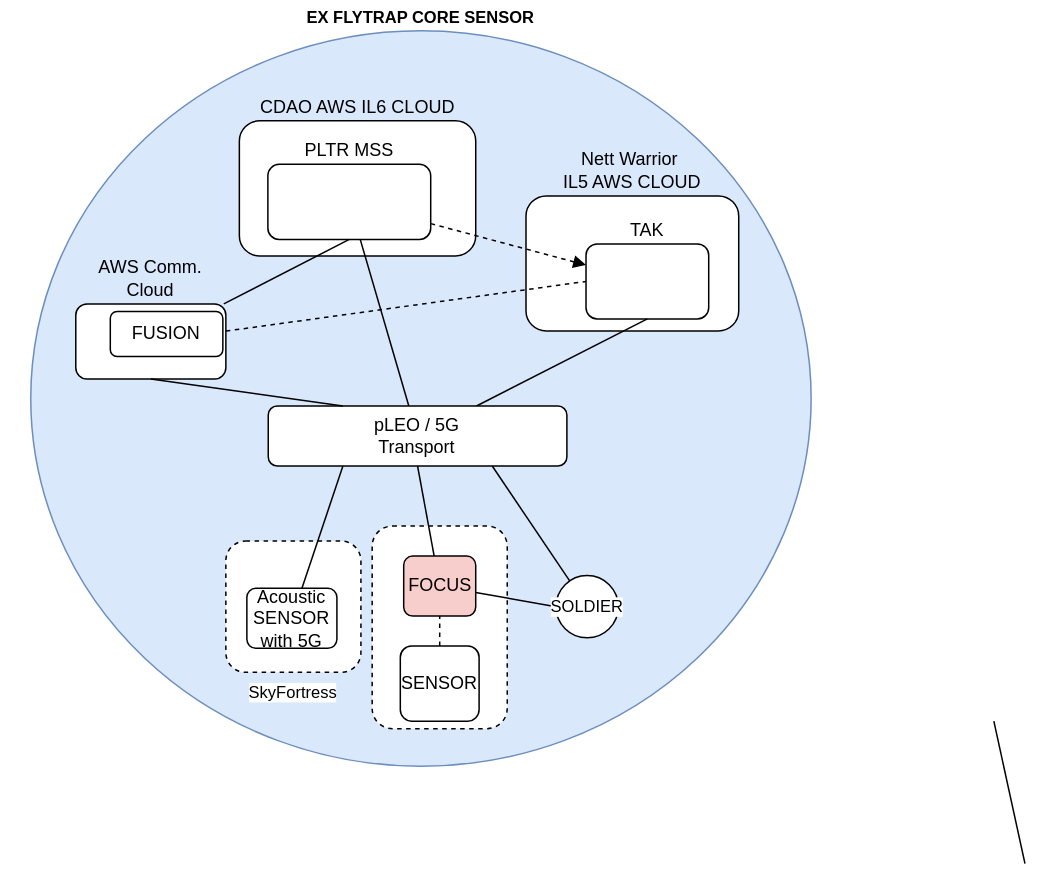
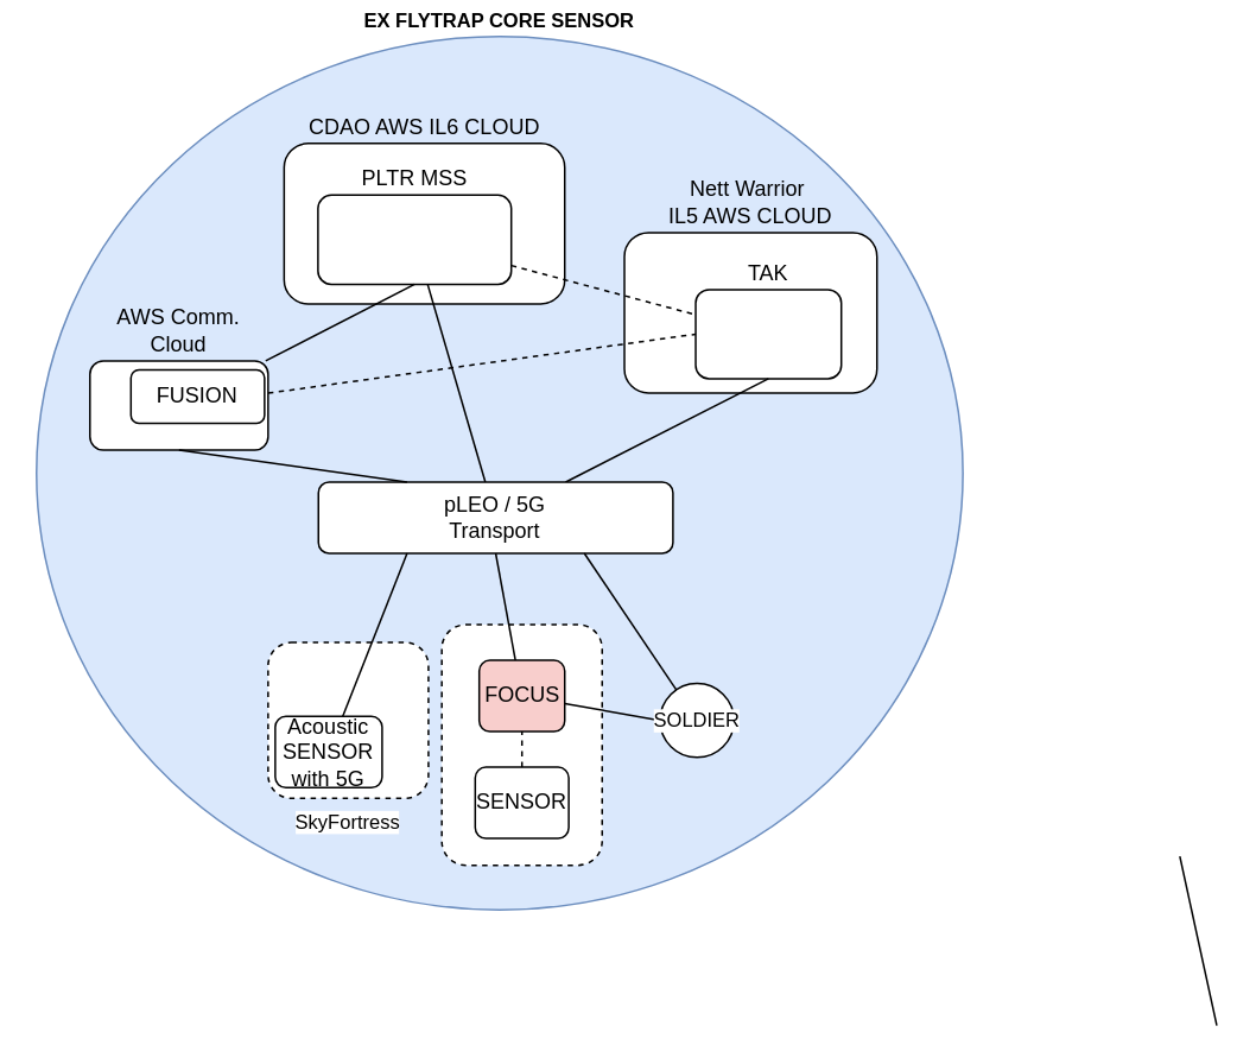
  <mxCell id="0" />
  <mxCell id="1" parent="0" />
  <mxCell id="2" value="&lt;b&gt;EX FLYTRAP CORE SENSOR&lt;/b&gt;" style="ellipse;whiteSpace=wrap;html=1;fontFamily=Helvetica;fontSize=11;labelBackgroundColor=default;fillColor=#dae8fc;strokeColor=#6c8ebf;labelPosition=center;verticalLabelPosition=top;align=center;verticalAlign=bottom;" parent="1" vertex="1"><mxGeometry x="20" y="20" width="520" height="490" as="geometry" /></mxCell>
  <mxCell id="3" value="CDAO AWS IL6 CLOUD" style="rounded=1;whiteSpace=wrap;html=1;labelPosition=center;verticalLabelPosition=top;align=center;verticalAlign=bottom;" parent="1" vertex="1"><mxGeometry x="159" y="80" width="157.5" height="90" as="geometry" /></mxCell>
  <mxCell id="4" value="" style="rounded=1;whiteSpace=wrap;html=1;fontFamily=Helvetica;fontSize=11;fontColor=default;labelBackgroundColor=default;dashed=1;labelPosition=center;verticalLabelPosition=bottom;align=center;verticalAlign=top;" parent="1" vertex="1"><mxGeometry x="247.5" y="350" width="90" height="135" as="geometry" /></mxCell>
  <mxCell id="5" value="Nett Warrior&amp;nbsp;&lt;div&gt;IL5 AWS CLOUD&lt;/div&gt;" style="rounded=1;whiteSpace=wrap;html=1;labelPosition=center;verticalLabelPosition=top;align=center;verticalAlign=bottom;" parent="1" vertex="1"><mxGeometry x="350" y="130" width="141.75" height="90" as="geometry" /></mxCell>
  <mxCell id="6" value="TAK" style="rounded=1;whiteSpace=wrap;html=1;labelPosition=center;verticalLabelPosition=top;align=center;verticalAlign=bottom;" parent="1" vertex="1"><mxGeometry x="390" y="162" width="81.75" height="50" as="geometry" /></mxCell>
  <mxCell id="7" style="rounded=0;orthogonalLoop=1;jettySize=auto;html=1;endArrow=none;startFill=0;" parent="1" edge="1"><mxGeometry relative="1" as="geometry"><mxPoint x="312.5" y="330" as="sourcePoint" /></mxGeometry></mxCell>
  <mxCell id="8" style="rounded=0;orthogonalLoop=1;jettySize=auto;html=1;entryX=0.5;entryY=1;entryDx=0;entryDy=0;endArrow=none;startFill=0;" parent="1" edge="1"><mxGeometry relative="1" as="geometry"><mxPoint x="312.5" y="404" as="targetPoint" /></mxGeometry></mxCell>
  <mxCell id="9" style="edgeStyle=none;shape=connector;rounded=0;orthogonalLoop=1;jettySize=auto;html=1;entryX=0.5;entryY=1;entryDx=0;entryDy=0;strokeColor=default;align=center;verticalAlign=middle;fontFamily=Helvetica;fontSize=11;fontColor=default;labelBackgroundColor=default;startFill=0;endArrow=none;" parent="1" source="11" target="6" edge="1"><mxGeometry relative="1" as="geometry" /></mxCell>
  <mxCell id="10" style="edgeStyle=none;shape=connector;rounded=0;orthogonalLoop=1;jettySize=auto;html=1;strokeColor=default;align=center;verticalAlign=middle;fontFamily=Helvetica;fontSize=11;fontColor=default;labelBackgroundColor=default;startFill=0;endArrow=none;" parent="1" source="11" target="22" edge="1"><mxGeometry relative="1" as="geometry" /></mxCell>
  <mxCell id="11" value="pLEO / 5G&lt;div&gt;Transport&lt;/div&gt;" style="rounded=1;whiteSpace=wrap;html=1;" parent="1" vertex="1"><mxGeometry x="178.25" y="270" width="199" height="40" as="geometry" /></mxCell>
  <mxCell id="12" style="edgeStyle=orthogonalEdgeStyle;rounded=0;orthogonalLoop=1;jettySize=auto;html=1;endArrow=none;startFill=0;" parent="1" edge="1"><mxGeometry relative="1" as="geometry"><mxPoint x="529.5" y="343" as="sourcePoint" /></mxGeometry></mxCell>
  <mxCell id="13" style="edgeStyle=orthogonalEdgeStyle;rounded=0;orthogonalLoop=1;jettySize=auto;html=1;entryX=0.5;entryY=1;entryDx=0;entryDy=0;endArrow=none;startFill=0;" parent="1" edge="1"><mxGeometry relative="1" as="geometry"><mxPoint x="530" y="407" as="targetPoint" /></mxGeometry></mxCell>
  <mxCell id="14" style="rounded=0;orthogonalLoop=1;jettySize=auto;html=1;entryX=1;entryY=0.5;entryDx=0;entryDy=0;endArrow=none;startFill=0;" parent="1" edge="1"><mxGeometry relative="1" as="geometry"><mxPoint x="645.363" y="440" as="sourcePoint" /></mxGeometry></mxCell>
  <mxCell id="15" style="rounded=0;orthogonalLoop=1;jettySize=auto;html=1;entryX=0.5;entryY=1;entryDx=0;entryDy=0;endArrow=none;startFill=0;" parent="1" edge="1"><mxGeometry relative="1" as="geometry"><mxPoint x="682.5" y="575" as="sourcePoint" /><mxPoint x="661.75" y="480" as="targetPoint" /></mxGeometry></mxCell>
  <mxCell id="16" style="edgeStyle=none;shape=connector;rounded=0;orthogonalLoop=1;jettySize=auto;html=1;entryX=0.5;entryY=1;entryDx=0;entryDy=0;strokeColor=default;align=center;verticalAlign=middle;fontFamily=Helvetica;fontSize=11;fontColor=default;labelBackgroundColor=default;startFill=0;endArrow=none;" edge="1" parent="1" source="18" target="11"><mxGeometry relative="1" as="geometry" /></mxCell>
  <mxCell id="17" style="edgeStyle=none;shape=connector;rounded=0;orthogonalLoop=1;jettySize=auto;html=1;entryX=0;entryY=0.5;entryDx=0;entryDy=0;strokeColor=default;align=center;verticalAlign=middle;fontFamily=Helvetica;fontSize=11;fontColor=default;labelBackgroundColor=default;startFill=0;endArrow=none;" edge="1" parent="1" source="18" target="32"><mxGeometry relative="1" as="geometry" /></mxCell>
  <mxCell id="18" value="FOCUS" style="rounded=1;whiteSpace=wrap;html=1;fillColor=#f8cecc;" parent="1" vertex="1"><mxGeometry x="268.5" y="370" width="48" height="40" as="geometry" /></mxCell>
- <mxCell id="19" value="SENSOR" style="rounded=1;whiteSpace=wrap;html=1;" parent="1" vertex="1"><mxGeometry x="266.25" y="430" width="52.5" height="50" as="geometry" /></mxCell>
+ <mxCell id="19" value="SENSOR" style="rounded=1;whiteSpace=wrap;html=1;" parent="1" vertex="1"><mxGeometry x="266.25" y="430" width="52.5" height="40" as="geometry" /></mxCell>
  <mxCell id="20" value="" style="rounded=0;orthogonalLoop=1;jettySize=auto;html=1;entryX=0.5;entryY=1;entryDx=0;entryDy=0;endArrow=none;startFill=0;dashed=1;" parent="1" source="19" target="18" edge="1"><mxGeometry relative="1" as="geometry"><mxPoint x="63.25" y="475" as="sourcePoint" /><mxPoint x="78.25" y="535" as="targetPoint" /></mxGeometry></mxCell>
- <mxCell id="21" style="rounded=0;orthogonalLoop=1;jettySize=auto;html=1;endArrow=block;startFill=0;dashed=1;" edge="1" parent="1" source="22" target="6"><mxGeometry relative="1" as="geometry" /></mxCell>
+ <mxCell id="21" style="rounded=0;orthogonalLoop=1;jettySize=auto;html=1;endArrow=none;startFill=0;dashed=1;" edge="1" parent="1" source="22" target="6"><mxGeometry relative="1" as="geometry" /></mxCell>
  <mxCell id="22" value="PLTR MSS" style="rounded=1;whiteSpace=wrap;html=1;labelPosition=center;verticalLabelPosition=top;align=center;verticalAlign=bottom;" parent="1" vertex="1"><mxGeometry x="178" y="109" width="108.5" height="50" as="geometry" /></mxCell>
  <mxCell id="23" style="edgeStyle=none;shape=connector;rounded=0;orthogonalLoop=1;jettySize=auto;html=1;entryX=0.5;entryY=1;entryDx=0;entryDy=0;strokeColor=default;align=center;verticalAlign=middle;fontFamily=Helvetica;fontSize=11;fontColor=default;labelBackgroundColor=default;startFill=0;endArrow=none;" parent="1" source="25" target="22" edge="1"><mxGeometry relative="1" as="geometry" /></mxCell>
  <mxCell id="24" style="edgeStyle=none;shape=connector;rounded=0;orthogonalLoop=1;jettySize=auto;html=1;entryX=0;entryY=0.5;entryDx=0;entryDy=0;strokeColor=default;align=center;verticalAlign=middle;fontFamily=Helvetica;fontSize=11;fontColor=default;labelBackgroundColor=default;startFill=0;endArrow=none;dashed=1;" parent="1" source="25" target="6" edge="1"><mxGeometry relative="1" as="geometry" /></mxCell>
  <mxCell id="25" value="AWS Comm. Cloud" style="rounded=1;whiteSpace=wrap;html=1;labelPosition=center;verticalLabelPosition=top;align=center;verticalAlign=bottom;" parent="1" vertex="1"><mxGeometry x="50" y="202" width="100" height="50" as="geometry" /></mxCell>
  <mxCell id="26" value="SkyFortress" style="rounded=1;whiteSpace=wrap;html=1;fontFamily=Helvetica;fontSize=11;fontColor=default;labelBackgroundColor=default;dashed=1;labelPosition=center;verticalLabelPosition=bottom;align=center;verticalAlign=top;" parent="1" vertex="1"><mxGeometry x="150" y="360" width="90" height="87.5" as="geometry" /></mxCell>
  <mxCell id="27" style="edgeStyle=none;shape=connector;rounded=0;orthogonalLoop=1;jettySize=auto;html=1;entryX=0.5;entryY=1;entryDx=0;entryDy=0;strokeColor=default;align=center;verticalAlign=middle;fontFamily=Helvetica;fontSize=11;fontColor=default;labelBackgroundColor=default;startFill=0;endArrow=none;exitX=0.25;exitY=0;exitDx=0;exitDy=0;" parent="1" source="11" target="25" edge="1"><mxGeometry relative="1" as="geometry" /></mxCell>
  <mxCell id="28" style="edgeStyle=none;shape=connector;rounded=0;orthogonalLoop=1;jettySize=auto;html=1;entryX=0.25;entryY=1;entryDx=0;entryDy=0;strokeColor=default;align=center;verticalAlign=middle;fontFamily=Helvetica;fontSize=11;fontColor=default;labelBackgroundColor=default;startFill=0;endArrow=none;" edge="1" parent="1" source="29" target="11"><mxGeometry relative="1" as="geometry" /></mxCell>
- <mxCell id="29" value="Acoustic SENSOR&lt;div&gt;with 5G&lt;/div&gt;" style="rounded=1;whiteSpace=wrap;html=1;" parent="1" vertex="1"><mxGeometry x="164" y="391.5" width="60" height="40" as="geometry" /></mxCell>
+ <mxCell id="29" value="Acoustic SENSOR&lt;div&gt;with 5G&lt;/div&gt;" style="rounded=1;whiteSpace=wrap;html=1;" parent="1" vertex="1"><mxGeometry x="154" y="401.5" width="60" height="40" as="geometry" /></mxCell>
  <mxCell id="30" value="FUSION" style="rounded=1;whiteSpace=wrap;html=1;" vertex="1" parent="1"><mxGeometry x="73" y="207" width="75" height="30" as="geometry" /></mxCell>
  <mxCell id="31" style="edgeStyle=none;shape=connector;rounded=0;orthogonalLoop=1;jettySize=auto;html=1;entryX=0.75;entryY=1;entryDx=0;entryDy=0;strokeColor=default;align=center;verticalAlign=middle;fontFamily=Helvetica;fontSize=11;fontColor=default;labelBackgroundColor=default;startFill=0;endArrow=none;" edge="1" parent="1" source="32" target="11"><mxGeometry relative="1" as="geometry" /></mxCell>
  <mxCell id="32" value="SOLDIER" style="ellipse;whiteSpace=wrap;html=1;aspect=fixed;fontFamily=Helvetica;fontSize=11;fontColor=default;labelBackgroundColor=default;" vertex="1" parent="1"><mxGeometry x="370" y="383" width="41.5" height="41.5" as="geometry" /></mxCell>
